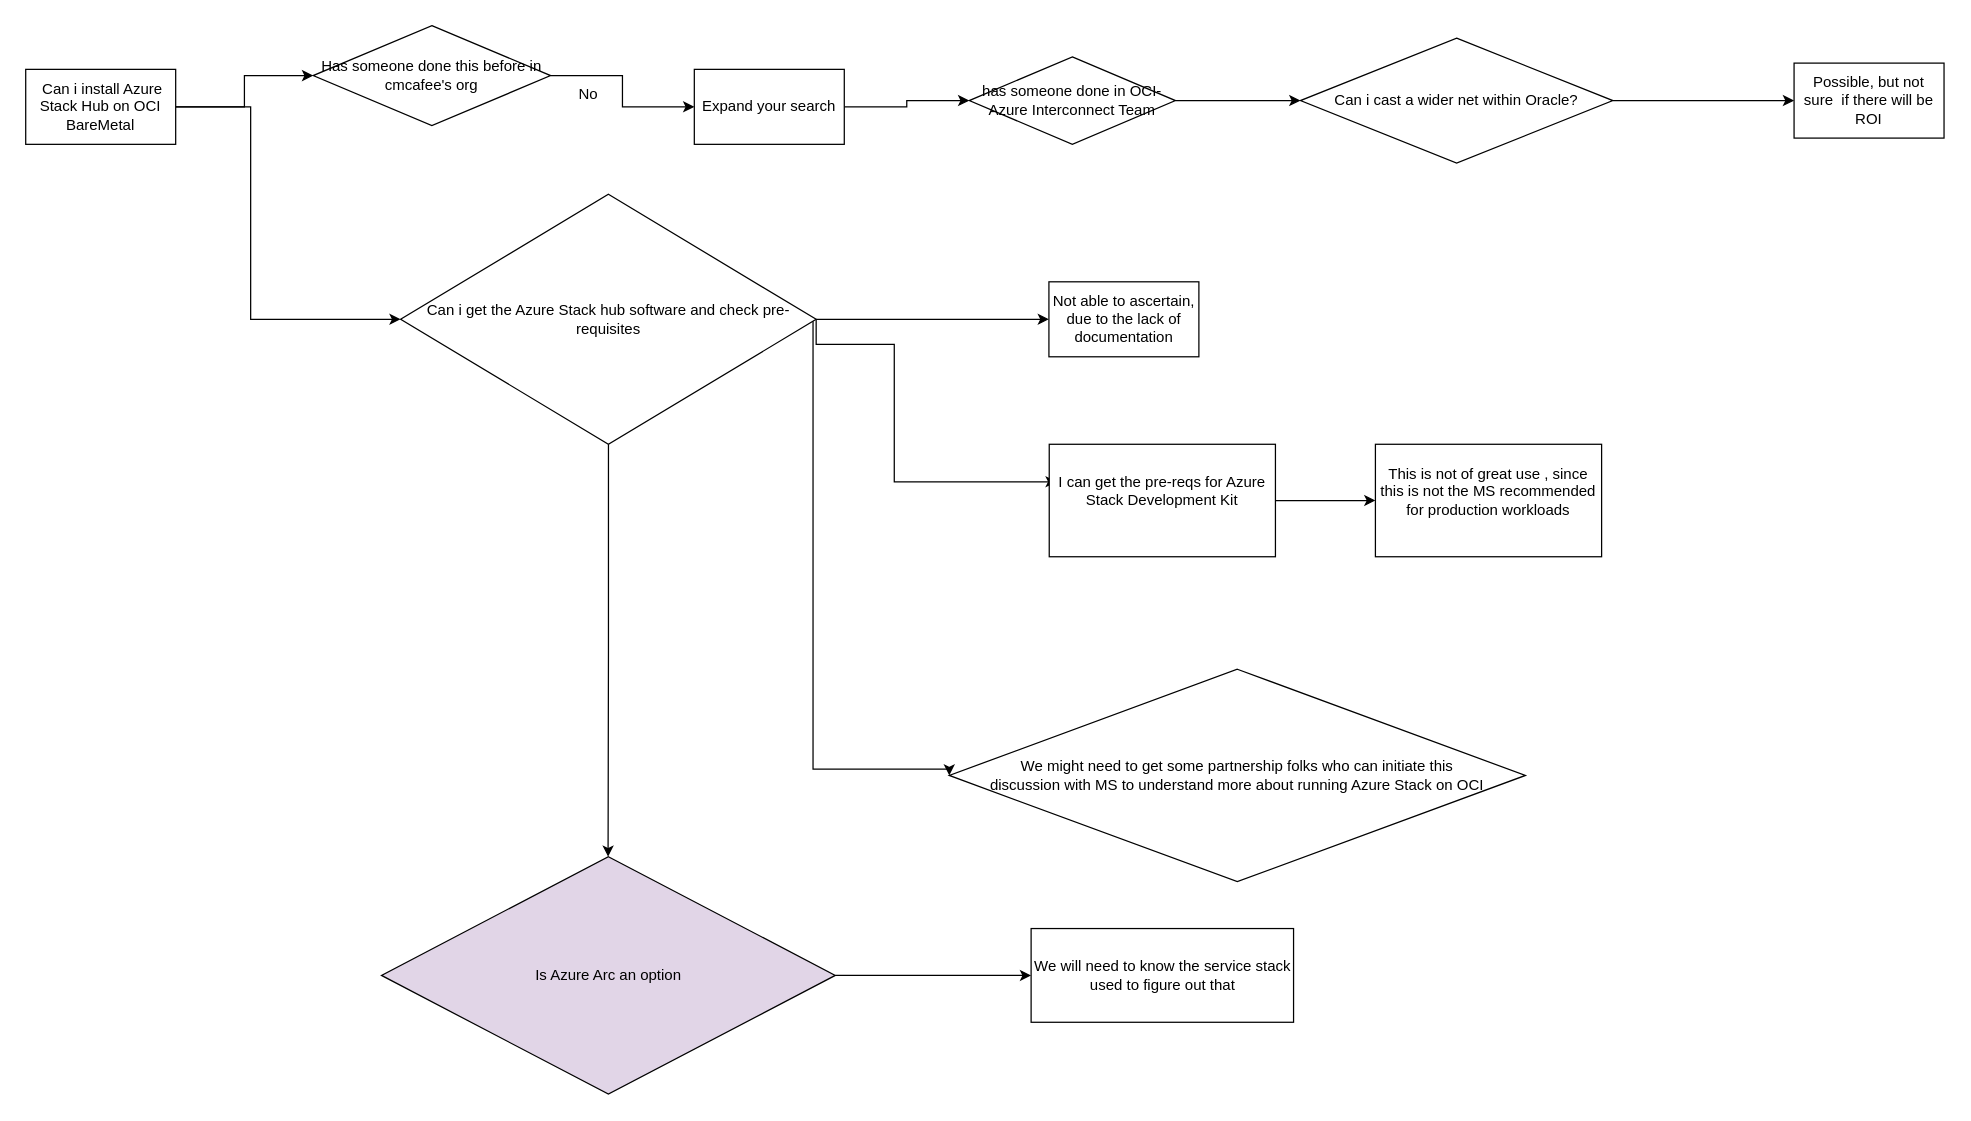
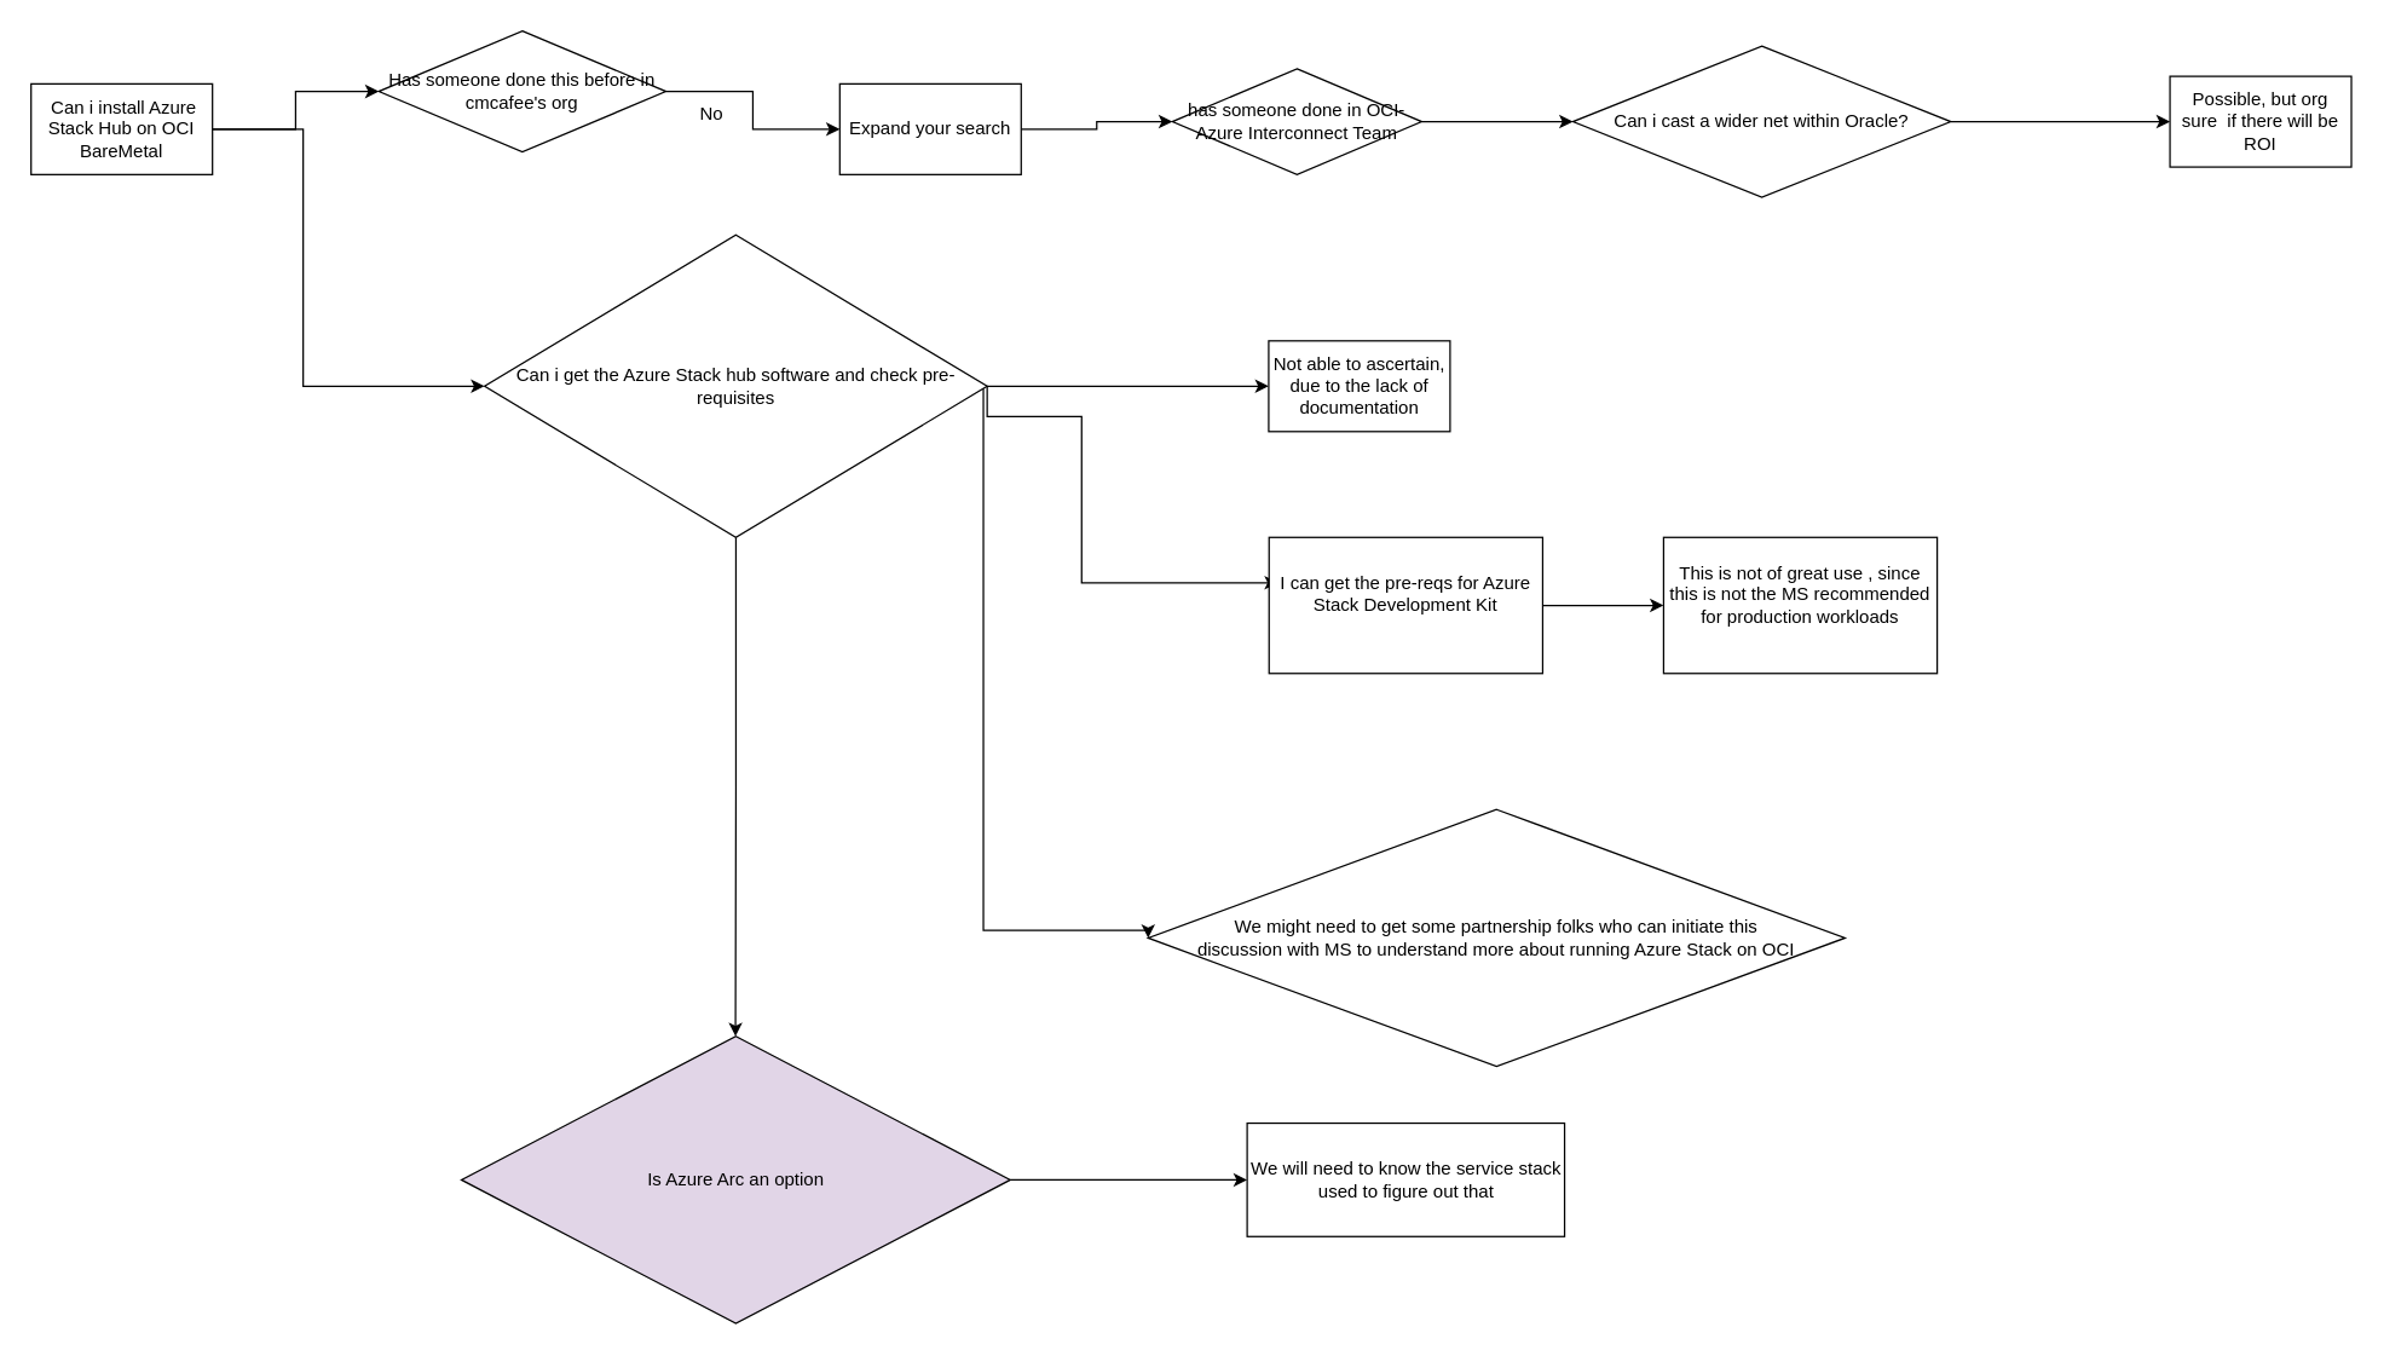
  <mxCell id="0" />
  <mxCell id="1" parent="0" />
  <mxCell id="2" value="" style="edgeStyle=orthogonalEdgeStyle;rounded=0;orthogonalLoop=1;jettySize=auto;html=1;" edge="1" parent="1" source="4" target="6"><mxGeometry relative="1" as="geometry" /></mxCell>
  <mxCell id="3" value="" style="edgeStyle=orthogonalEdgeStyle;rounded=0;orthogonalLoop=1;jettySize=auto;html=1;entryX=0;entryY=0.5;entryDx=0;entryDy=0;" edge="1" parent="1" source="4" target="18"><mxGeometry relative="1" as="geometry"><Array as="points"><mxPoint x="200" y="85" /><mxPoint x="200" y="255" /><mxPoint x="295" y="255" /></Array></mxGeometry></mxCell>
  <mxCell id="4" value="&amp;nbsp;Can i install Azure Stack Hub on OCI BareMetal" style="rounded=0;whiteSpace=wrap;html=1;" vertex="1" parent="1"><mxGeometry x="20" y="55" width="120" height="60" as="geometry" /></mxCell>
  <mxCell id="5" value="" style="edgeStyle=orthogonalEdgeStyle;rounded=0;orthogonalLoop=1;jettySize=auto;html=1;" edge="1" parent="1" source="6" target="8"><mxGeometry relative="1" as="geometry" /></mxCell>
  <mxCell id="6" value="Has someone done this before in cmcafee's org" style="rhombus;whiteSpace=wrap;html=1;rounded=0;" vertex="1" parent="1"><mxGeometry x="250" y="20" width="190" height="80" as="geometry" /></mxCell>
  <mxCell id="7" value="" style="edgeStyle=orthogonalEdgeStyle;rounded=0;orthogonalLoop=1;jettySize=auto;html=1;" edge="1" parent="1" source="8" target="11"><mxGeometry relative="1" as="geometry" /></mxCell>
  <mxCell id="8" value="Expand your search" style="whiteSpace=wrap;html=1;rounded=0;" vertex="1" parent="1"><mxGeometry x="555" y="55" width="120" height="60" as="geometry" /></mxCell>
  <mxCell id="9" value="No" style="text;html=1;align=center;verticalAlign=middle;resizable=0;points=[];autosize=1;strokeColor=none;fillColor=none;" vertex="1" parent="1"><mxGeometry x="450" y="60" width="40" height="30" as="geometry" /></mxCell>
  <mxCell id="10" value="" style="edgeStyle=orthogonalEdgeStyle;rounded=0;orthogonalLoop=1;jettySize=auto;html=1;" edge="1" parent="1" source="11" target="13"><mxGeometry relative="1" as="geometry" /></mxCell>
  <mxCell id="11" value="has someone done in OCI-Azure Interconnect Team" style="rhombus;whiteSpace=wrap;html=1;rounded=0;" vertex="1" parent="1"><mxGeometry x="775" y="45" width="165" height="70" as="geometry" /></mxCell>
  <mxCell id="12" value="" style="edgeStyle=orthogonalEdgeStyle;rounded=0;orthogonalLoop=1;jettySize=auto;html=1;" edge="1" parent="1" source="13" target="23"><mxGeometry relative="1" as="geometry" /></mxCell>
  <mxCell id="13" value="Can i cast a wider net within Oracle?" style="rhombus;whiteSpace=wrap;html=1;rounded=0;" vertex="1" parent="1"><mxGeometry x="1040" y="30" width="250" height="100" as="geometry" /></mxCell>
  <mxCell id="14" value="" style="edgeStyle=orthogonalEdgeStyle;rounded=0;orthogonalLoop=1;jettySize=auto;html=1;entryX=0;entryY=0.5;entryDx=0;entryDy=0;" edge="1" parent="1" source="18" target="19"><mxGeometry relative="1" as="geometry"><mxPoint x="760" y="255" as="targetPoint" /></mxGeometry></mxCell>
  <mxCell id="15" style="edgeStyle=orthogonalEdgeStyle;rounded=0;orthogonalLoop=1;jettySize=auto;html=1;exitX=1;exitY=0.5;exitDx=0;exitDy=0;" edge="1" parent="1" source="18"><mxGeometry relative="1" as="geometry"><mxPoint x="845" y="385" as="targetPoint" /><mxPoint x="675" y="245" as="sourcePoint" /><Array as="points"><mxPoint x="653" y="275" /><mxPoint x="715" y="275" /><mxPoint x="715" y="385" /></Array></mxGeometry></mxCell>
  <mxCell id="16" style="edgeStyle=orthogonalEdgeStyle;rounded=0;orthogonalLoop=1;jettySize=auto;html=1;entryX=0;entryY=0.5;entryDx=0;entryDy=0;" edge="1" parent="1" source="18" target="24"><mxGeometry relative="1" as="geometry"><mxPoint x="760" y="615" as="targetPoint" /><Array as="points"><mxPoint x="650" y="615" /><mxPoint x="759" y="615" /></Array></mxGeometry></mxCell>
  <mxCell id="17" style="edgeStyle=orthogonalEdgeStyle;rounded=0;orthogonalLoop=1;jettySize=auto;html=1;" edge="1" parent="1" source="18"><mxGeometry relative="1" as="geometry"><mxPoint x="486" y="685" as="targetPoint" /></mxGeometry></mxCell>
  <mxCell id="18" value="Can i get the Azure Stack hub software and check pre-requisites " style="rhombus;whiteSpace=wrap;html=1;rounded=0;" vertex="1" parent="1"><mxGeometry x="320" y="155" width="332.5" height="200" as="geometry" /></mxCell>
  <mxCell id="19" value="Not able to ascertain, due to the lack of documentation" style="whiteSpace=wrap;html=1;rounded=0;" vertex="1" parent="1"><mxGeometry x="838.75" y="225" width="120" height="60" as="geometry" /></mxCell>
  <mxCell id="20" value="" style="edgeStyle=orthogonalEdgeStyle;rounded=0;orthogonalLoop=1;jettySize=auto;html=1;" edge="1" parent="1" source="21" target="22"><mxGeometry relative="1" as="geometry" /></mxCell>
  <mxCell id="21" value="&lt;div&gt;I can get the pre-reqs for Azure Stack Development Kit &lt;br&gt;&lt;/div&gt;&lt;div&gt;&lt;br&gt;&lt;/div&gt;" style="rounded=0;whiteSpace=wrap;html=1;" vertex="1" parent="1"><mxGeometry x="839" y="355" width="181" height="90" as="geometry" /></mxCell>
  <mxCell id="22" value="&lt;div&gt;This is not of great use , since this is not the MS recommended for production workloads&lt;br&gt;&lt;/div&gt;&lt;div&gt;&lt;br&gt;&lt;/div&gt;" style="rounded=0;whiteSpace=wrap;html=1;" vertex="1" parent="1"><mxGeometry x="1100" y="355" width="181" height="90" as="geometry" /></mxCell>
- <mxCell id="23" value="Possible, but not sure&amp;nbsp; if there will be ROI" style="whiteSpace=wrap;html=1;rounded=0;" vertex="1" parent="1"><mxGeometry x="1435" y="50" width="120" height="60" as="geometry" /></mxCell>
+ <mxCell id="23" value="Possible, but org sure&amp;nbsp; if there will be ROI" style="whiteSpace=wrap;html=1;rounded=0;" vertex="1" parent="1"><mxGeometry x="1435" y="50" width="120" height="60" as="geometry" /></mxCell>
  <mxCell id="24" value="We might need to get some partnership folks who can initiate this&lt;br&gt; discussion with MS to understand more about running Azure Stack on OCI" style="rhombus;whiteSpace=wrap;html=1;" vertex="1" parent="1"><mxGeometry x="759" y="535" width="461" height="170" as="geometry" /></mxCell>
  <mxCell id="25" style="edgeStyle=orthogonalEdgeStyle;rounded=0;orthogonalLoop=1;jettySize=auto;html=1;" edge="1" parent="1" source="26" target="27"><mxGeometry relative="1" as="geometry"><mxPoint x="710" y="780" as="targetPoint" /></mxGeometry></mxCell>
  <mxCell id="26" value="Is Azure Arc an option" style="rhombus;whiteSpace=wrap;html=1;fillColor=#e1d5e7;" vertex="1" parent="1"><mxGeometry x="304.68" y="685" width="363.13" height="190" as="geometry" /></mxCell>
  <mxCell id="27" value="We will need to know the service stack used to figure out that" style="rounded=0;whiteSpace=wrap;html=1;" vertex="1" parent="1"><mxGeometry x="824.5" y="742.5" width="210" height="75" as="geometry" /></mxCell>
